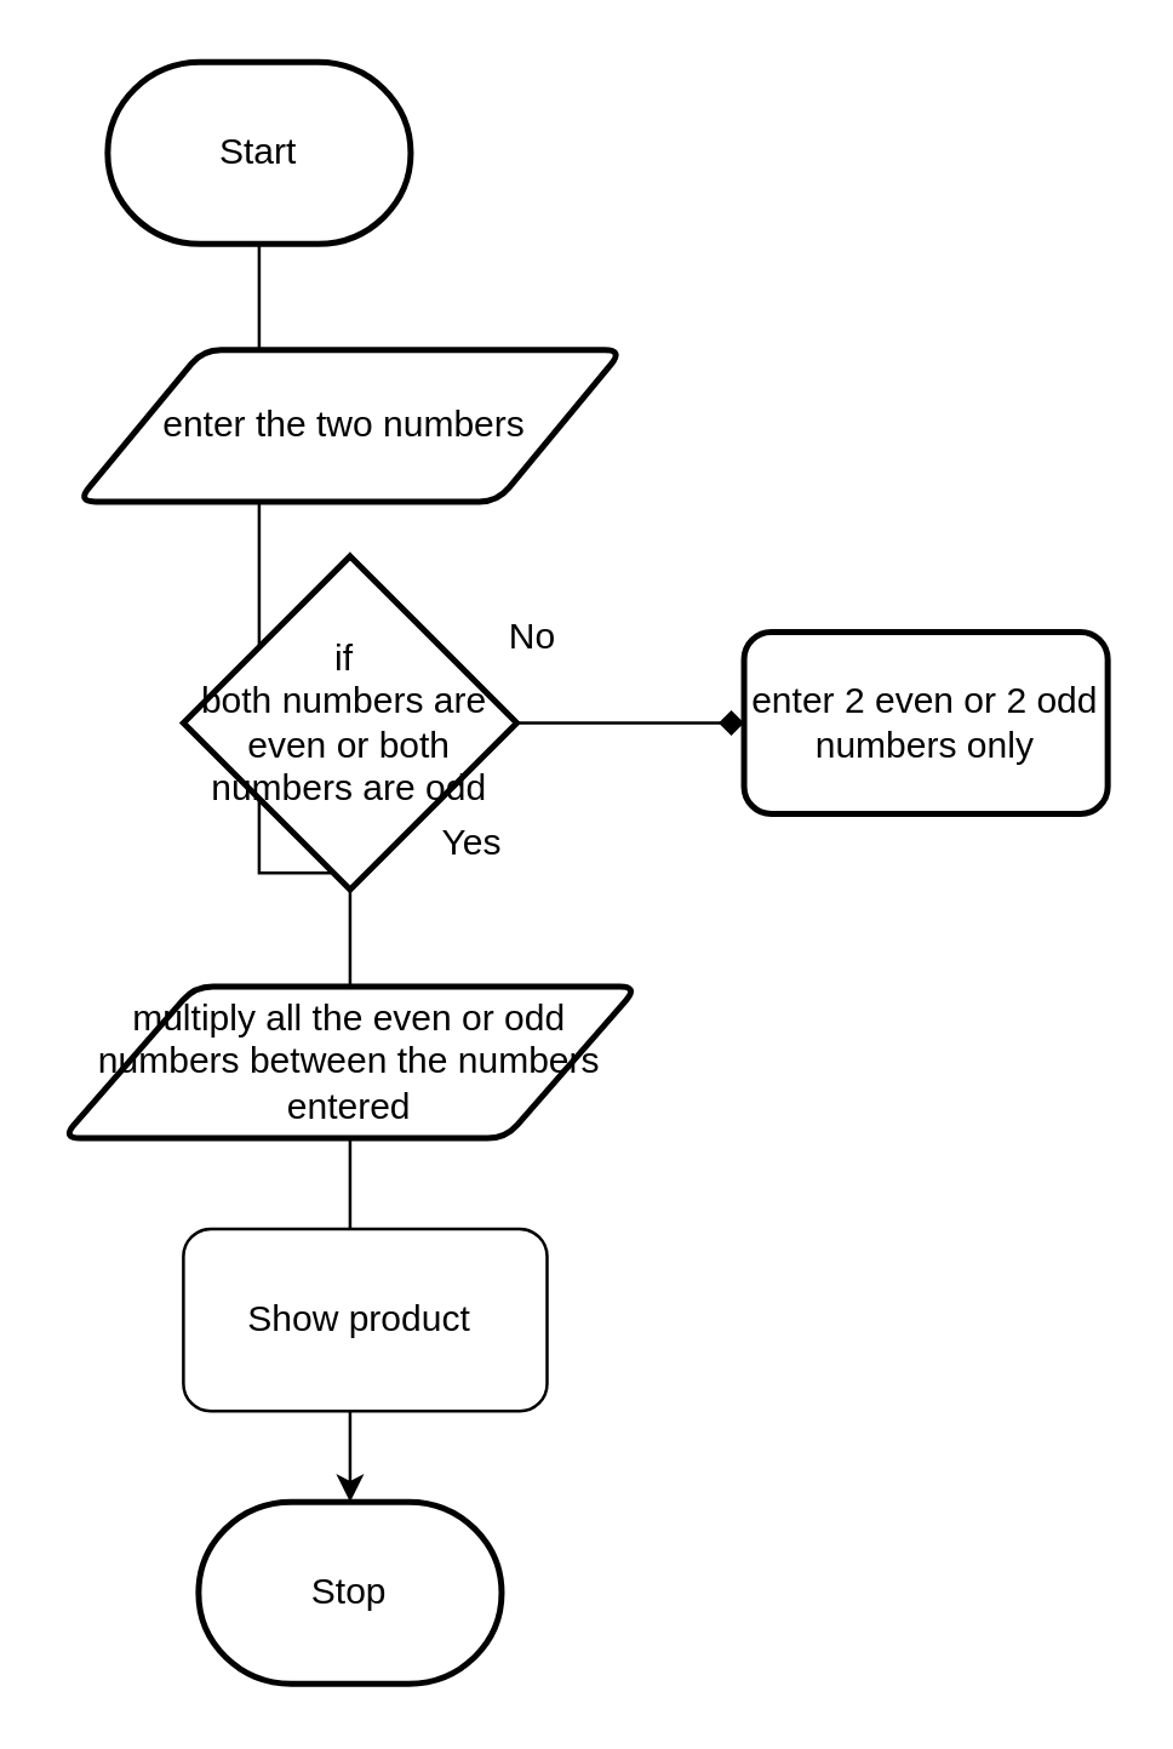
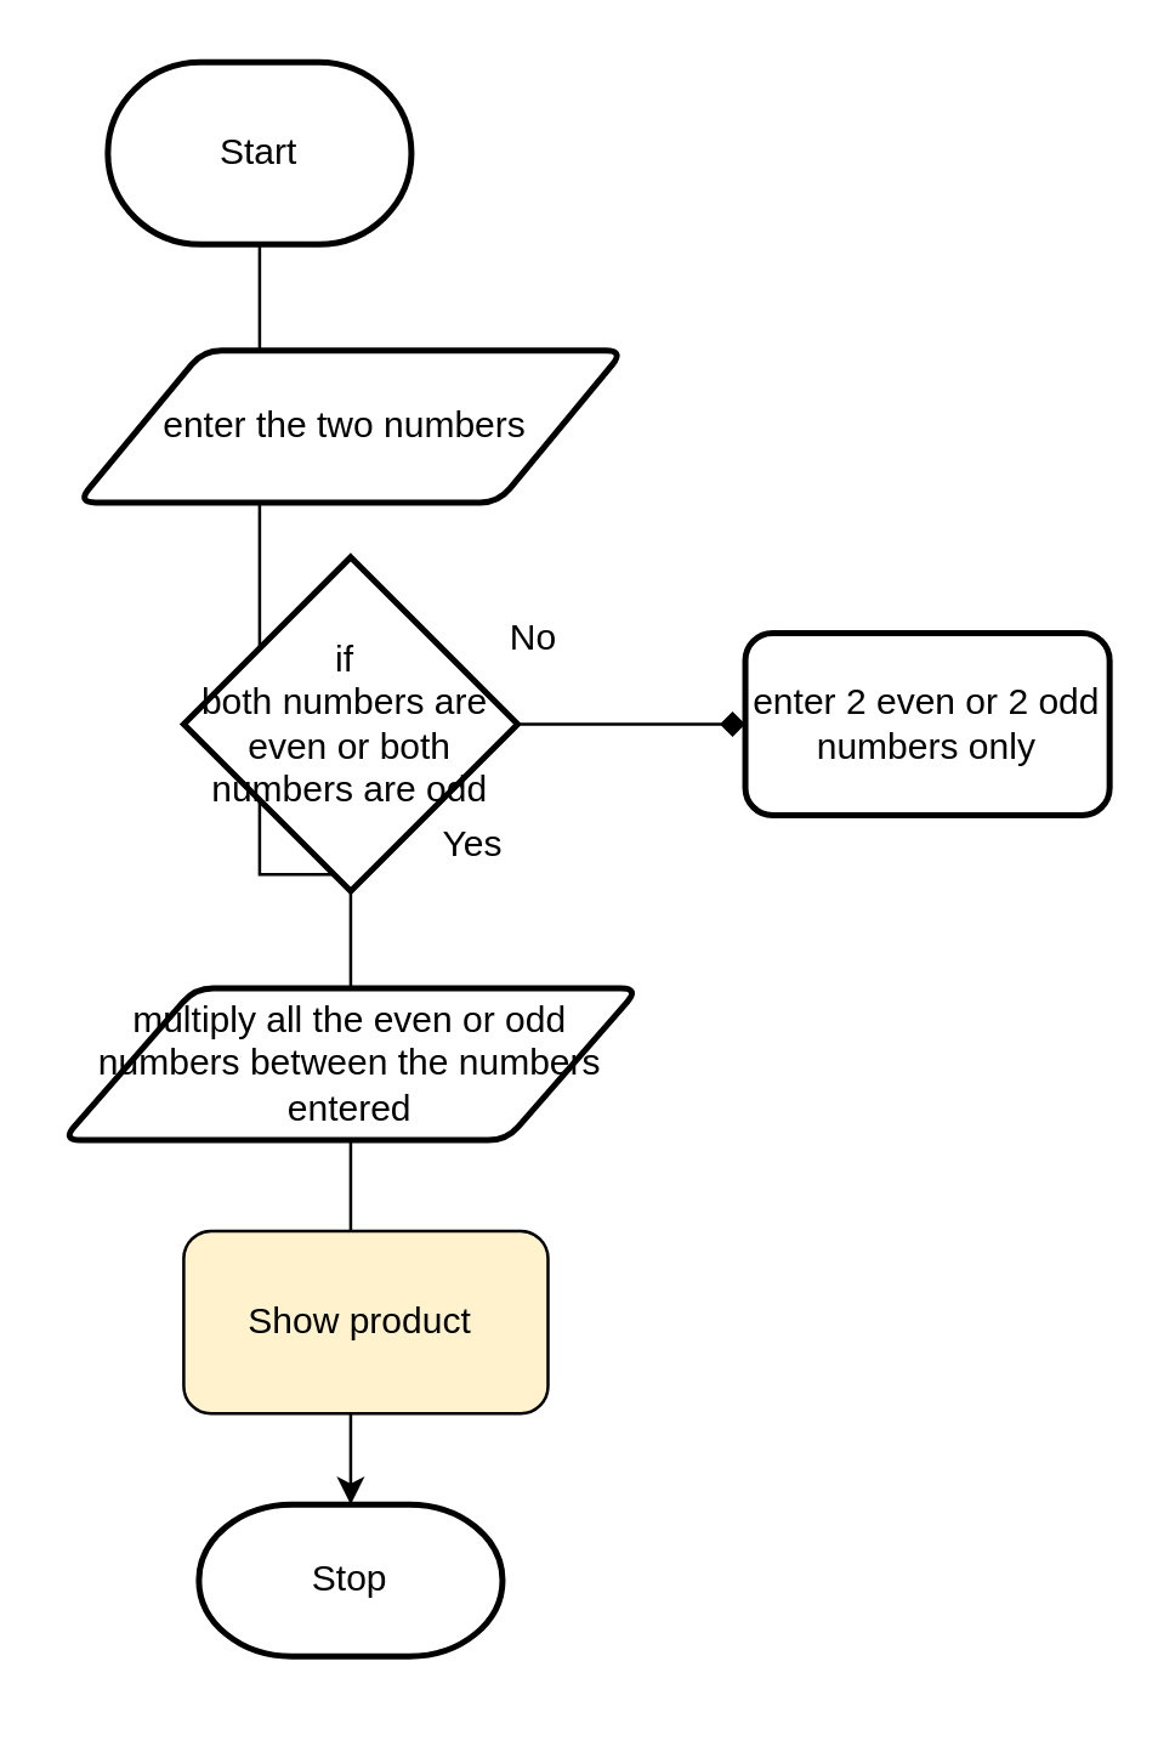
  <mxCell id="0" />
  <mxCell id="1" parent="0" />
  <mxCell id="2" style="edgeStyle=orthogonalEdgeStyle;html=1;rounded=0;" parent="1" source="3" target="4" edge="1"><mxGeometry relative="1" as="geometry" /></mxCell>
  <mxCell id="3" value="Start" style="strokeWidth=2;html=1;shape=mxgraph.flowchart.terminator;whiteSpace=wrap;" parent="1" vertex="1"><mxGeometry x="35" y="20" width="100" height="60" as="geometry" /></mxCell>
- <mxCell id="4" value="Stop" style="strokeWidth=2;html=1;shape=mxgraph.flowchart.terminator;whiteSpace=wrap;" parent="1" vertex="1"><mxGeometry x="65" y="495" width="100" height="60" as="geometry" /></mxCell>
+ <mxCell id="4" value="Stop" style="strokeWidth=2;html=1;shape=mxgraph.flowchart.terminator;whiteSpace=wrap;" parent="1" vertex="1"><mxGeometry x="65" y="495" width="100" height="50" as="geometry" /></mxCell>
  <mxCell id="5" value="enter the two numbers&amp;nbsp;" style="shape=parallelogram;html=1;strokeWidth=2;perimeter=parallelogramPerimeter;whiteSpace=wrap;rounded=1;arcSize=12;size=0.23;" vertex="1" parent="1"><mxGeometry x="25" y="115" width="180" height="50" as="geometry" /></mxCell>
  <mxCell id="6" value="" style="edgeStyle=none;html=1;endArrow=diamond;" edge="1" parent="1" source="7" target="12"><mxGeometry relative="1" as="geometry" /></mxCell>
  <mxCell id="7" value="if&amp;nbsp;&lt;div&gt;both numbers are&amp;nbsp;&lt;/div&gt;&lt;div&gt;even or both&lt;/div&gt;&lt;div&gt;numbers are odd&lt;/div&gt;" style="strokeWidth=2;html=1;shape=mxgraph.flowchart.decision;whiteSpace=wrap;" vertex="1" parent="1"><mxGeometry x="60" y="183" width="110" height="110" as="geometry" /></mxCell>
  <mxCell id="8" value="Yes" style="text;html=1;align=center;verticalAlign=middle;resizable=0;points=[];autosize=1;strokeColor=none;fillColor=none;" vertex="1" parent="1"><mxGeometry x="135" y="263" width="40" height="30" as="geometry" /></mxCell>
  <mxCell id="9" value="No" style="text;html=1;align=center;verticalAlign=middle;resizable=0;points=[];autosize=1;strokeColor=none;fillColor=none;" vertex="1" parent="1"><mxGeometry x="155" y="195" width="40" height="30" as="geometry" /></mxCell>
  <mxCell id="10" value="multiply all the even or odd numbers between the numbers&lt;div&gt;entered&lt;/div&gt;" style="shape=parallelogram;html=1;strokeWidth=2;perimeter=parallelogramPerimeter;whiteSpace=wrap;rounded=1;arcSize=12;size=0.23;" vertex="1" parent="1"><mxGeometry x="20" y="325" width="190" height="50" as="geometry" /></mxCell>
- <mxCell id="11" value="Show product&amp;nbsp;" style="rounded=1;whiteSpace=wrap;html=1;" vertex="1" parent="1"><mxGeometry x="60" y="405" width="120" height="60" as="geometry" /></mxCell>
+ <mxCell id="11" value="Show product&amp;nbsp;" style="rounded=1;whiteSpace=wrap;html=1;fillColor=#fff2cc;" vertex="1" parent="1"><mxGeometry x="60" y="405" width="120" height="60" as="geometry" /></mxCell>
  <mxCell id="12" value="enter 2 even or 2 odd&lt;div&gt;numbers only&lt;/div&gt;" style="rounded=1;whiteSpace=wrap;html=1;strokeWidth=2;" vertex="1" parent="1"><mxGeometry x="245" y="208" width="120" height="60" as="geometry" /></mxCell>
